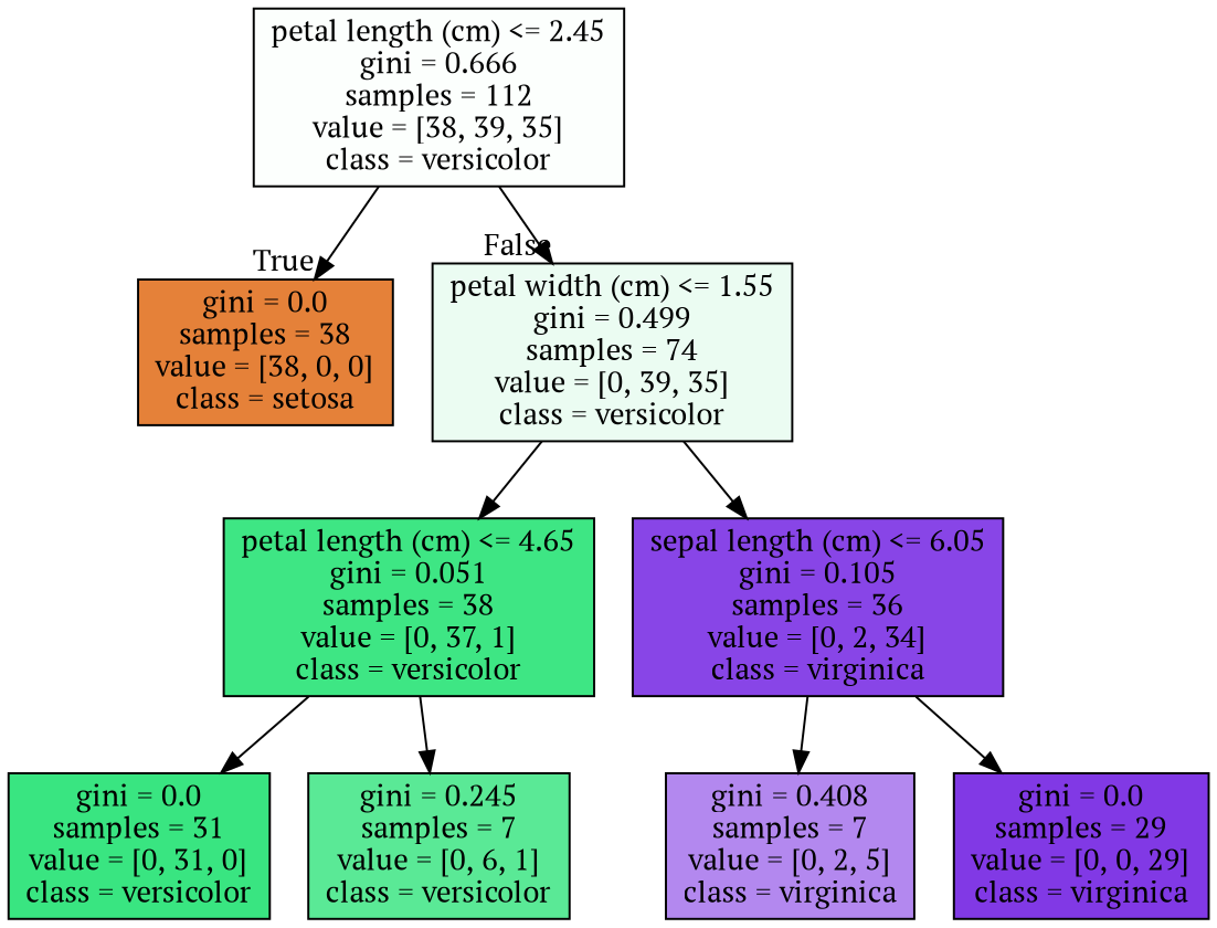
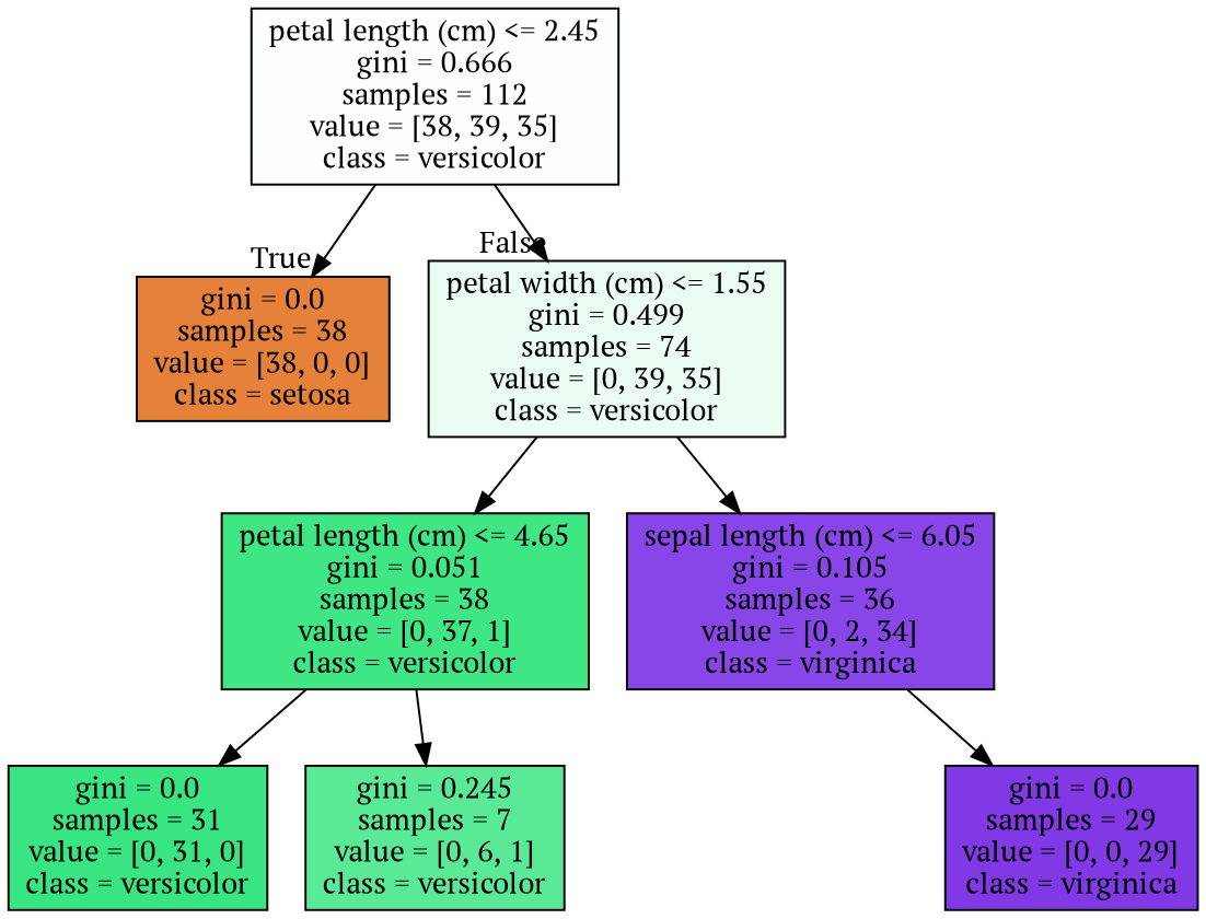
  digraph {
    fontname="PT Serif"
    node [color=black fontname="PT Serif" shape=box style=filled]
    edge [fontname="PT Serif"]
    n1 [fillcolor="#fcfffd" label="petal length (cm) <= 2.45\ngini = 0.666\nsamples = 112\nvalue = [38, 39, 35]\nclass = versicolor"]
    n2 [fillcolor="#e58139" label="gini = 0.0\nsamples = 38\nvalue = [38, 0, 0]\nclass = setosa"]
    n3 [fillcolor="#ebfcf2" label="petal width (cm) <= 1.55\ngini = 0.499\nsamples = 74\nvalue = [0, 39, 35]\nclass = versicolor"]
    n4 [fillcolor="#3ee684" label="petal length (cm) <= 4.65\ngini = 0.051\nsamples = 38\nvalue = [0, 37, 1]\nclass = versicolor"]
    n5 [fillcolor="#8845e7" label="sepal length (cm) <= 6.05\ngini = 0.105\nsamples = 36\nvalue = [0, 2, 34]\nclass = virginica"]
    n6 [fillcolor="#39e581" label="gini = 0.0\nsamples = 31\nvalue = [0, 31, 0]\nclass = versicolor"]
    n7 [fillcolor="#5ae996" label="gini = 0.245\nsamples = 7\nvalue = [0, 6, 1]\nclass = versicolor"]
-   n8 [fillcolor="#b388ef" label="gini = 0.408\nsamples = 7\nvalue = [0, 2, 5]\nclass = virginica"]
    n9 [fillcolor="#8139e5" label="gini = 0.0\nsamples = 29\nvalue = [0, 0, 29]\nclass = virginica"]
    n1 -> n2 [headlabel=True labelangle=45 labeldistance=2.5]
    n1 -> n3 [headlabel=False labelangle=-45 labeldistance=2.5]
    n3 -> n4
    n3 -> n5
    n4 -> n6
    n4 -> n7
-   n5 -> n8
    n5 -> n9
  }
